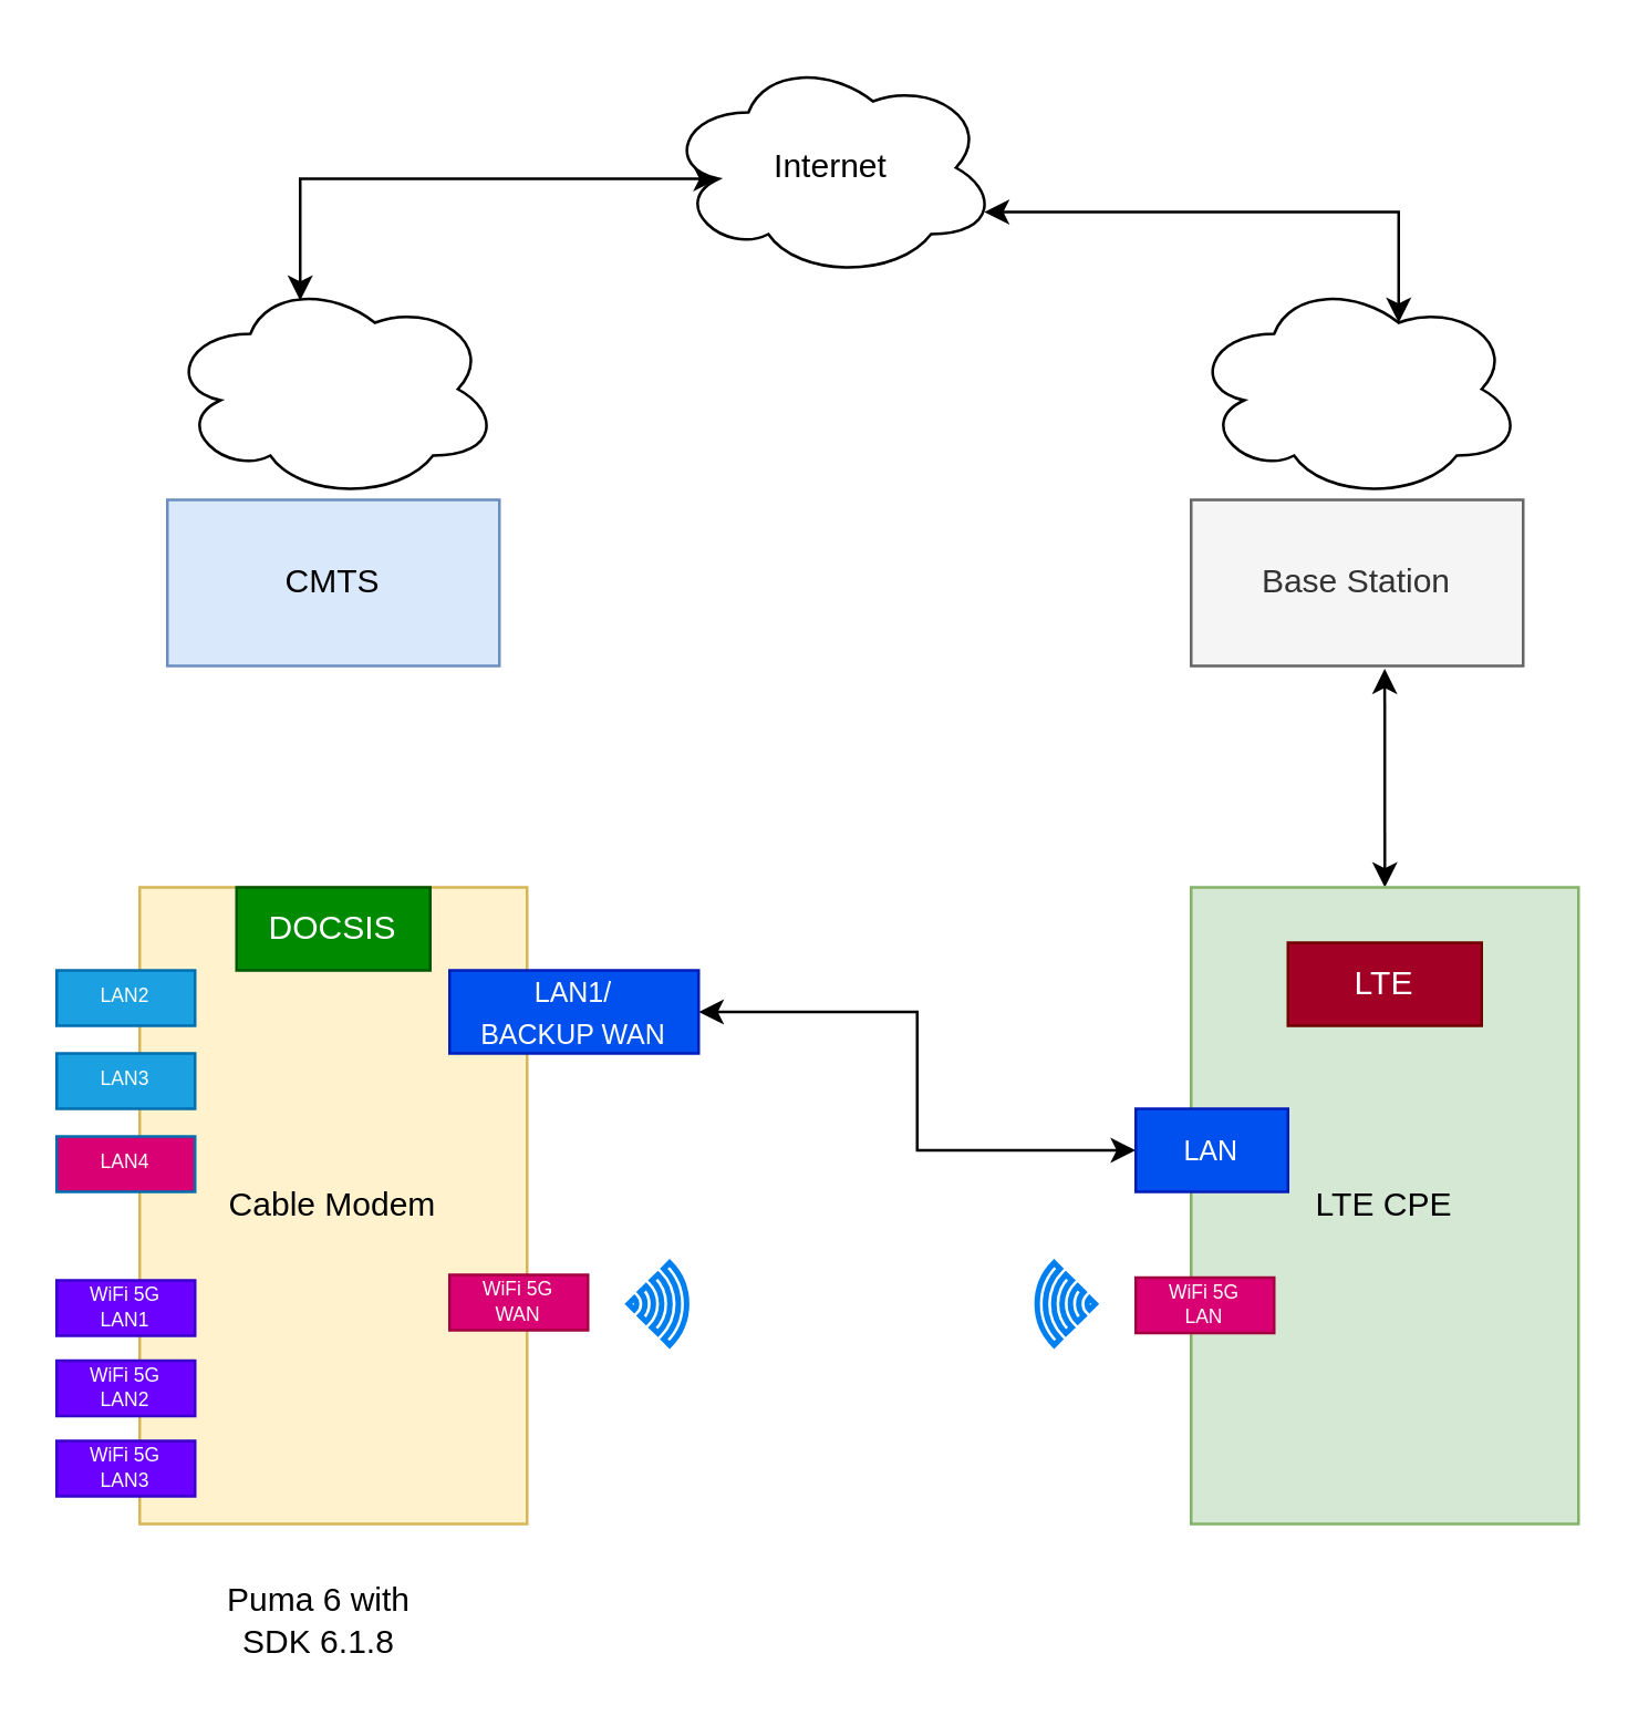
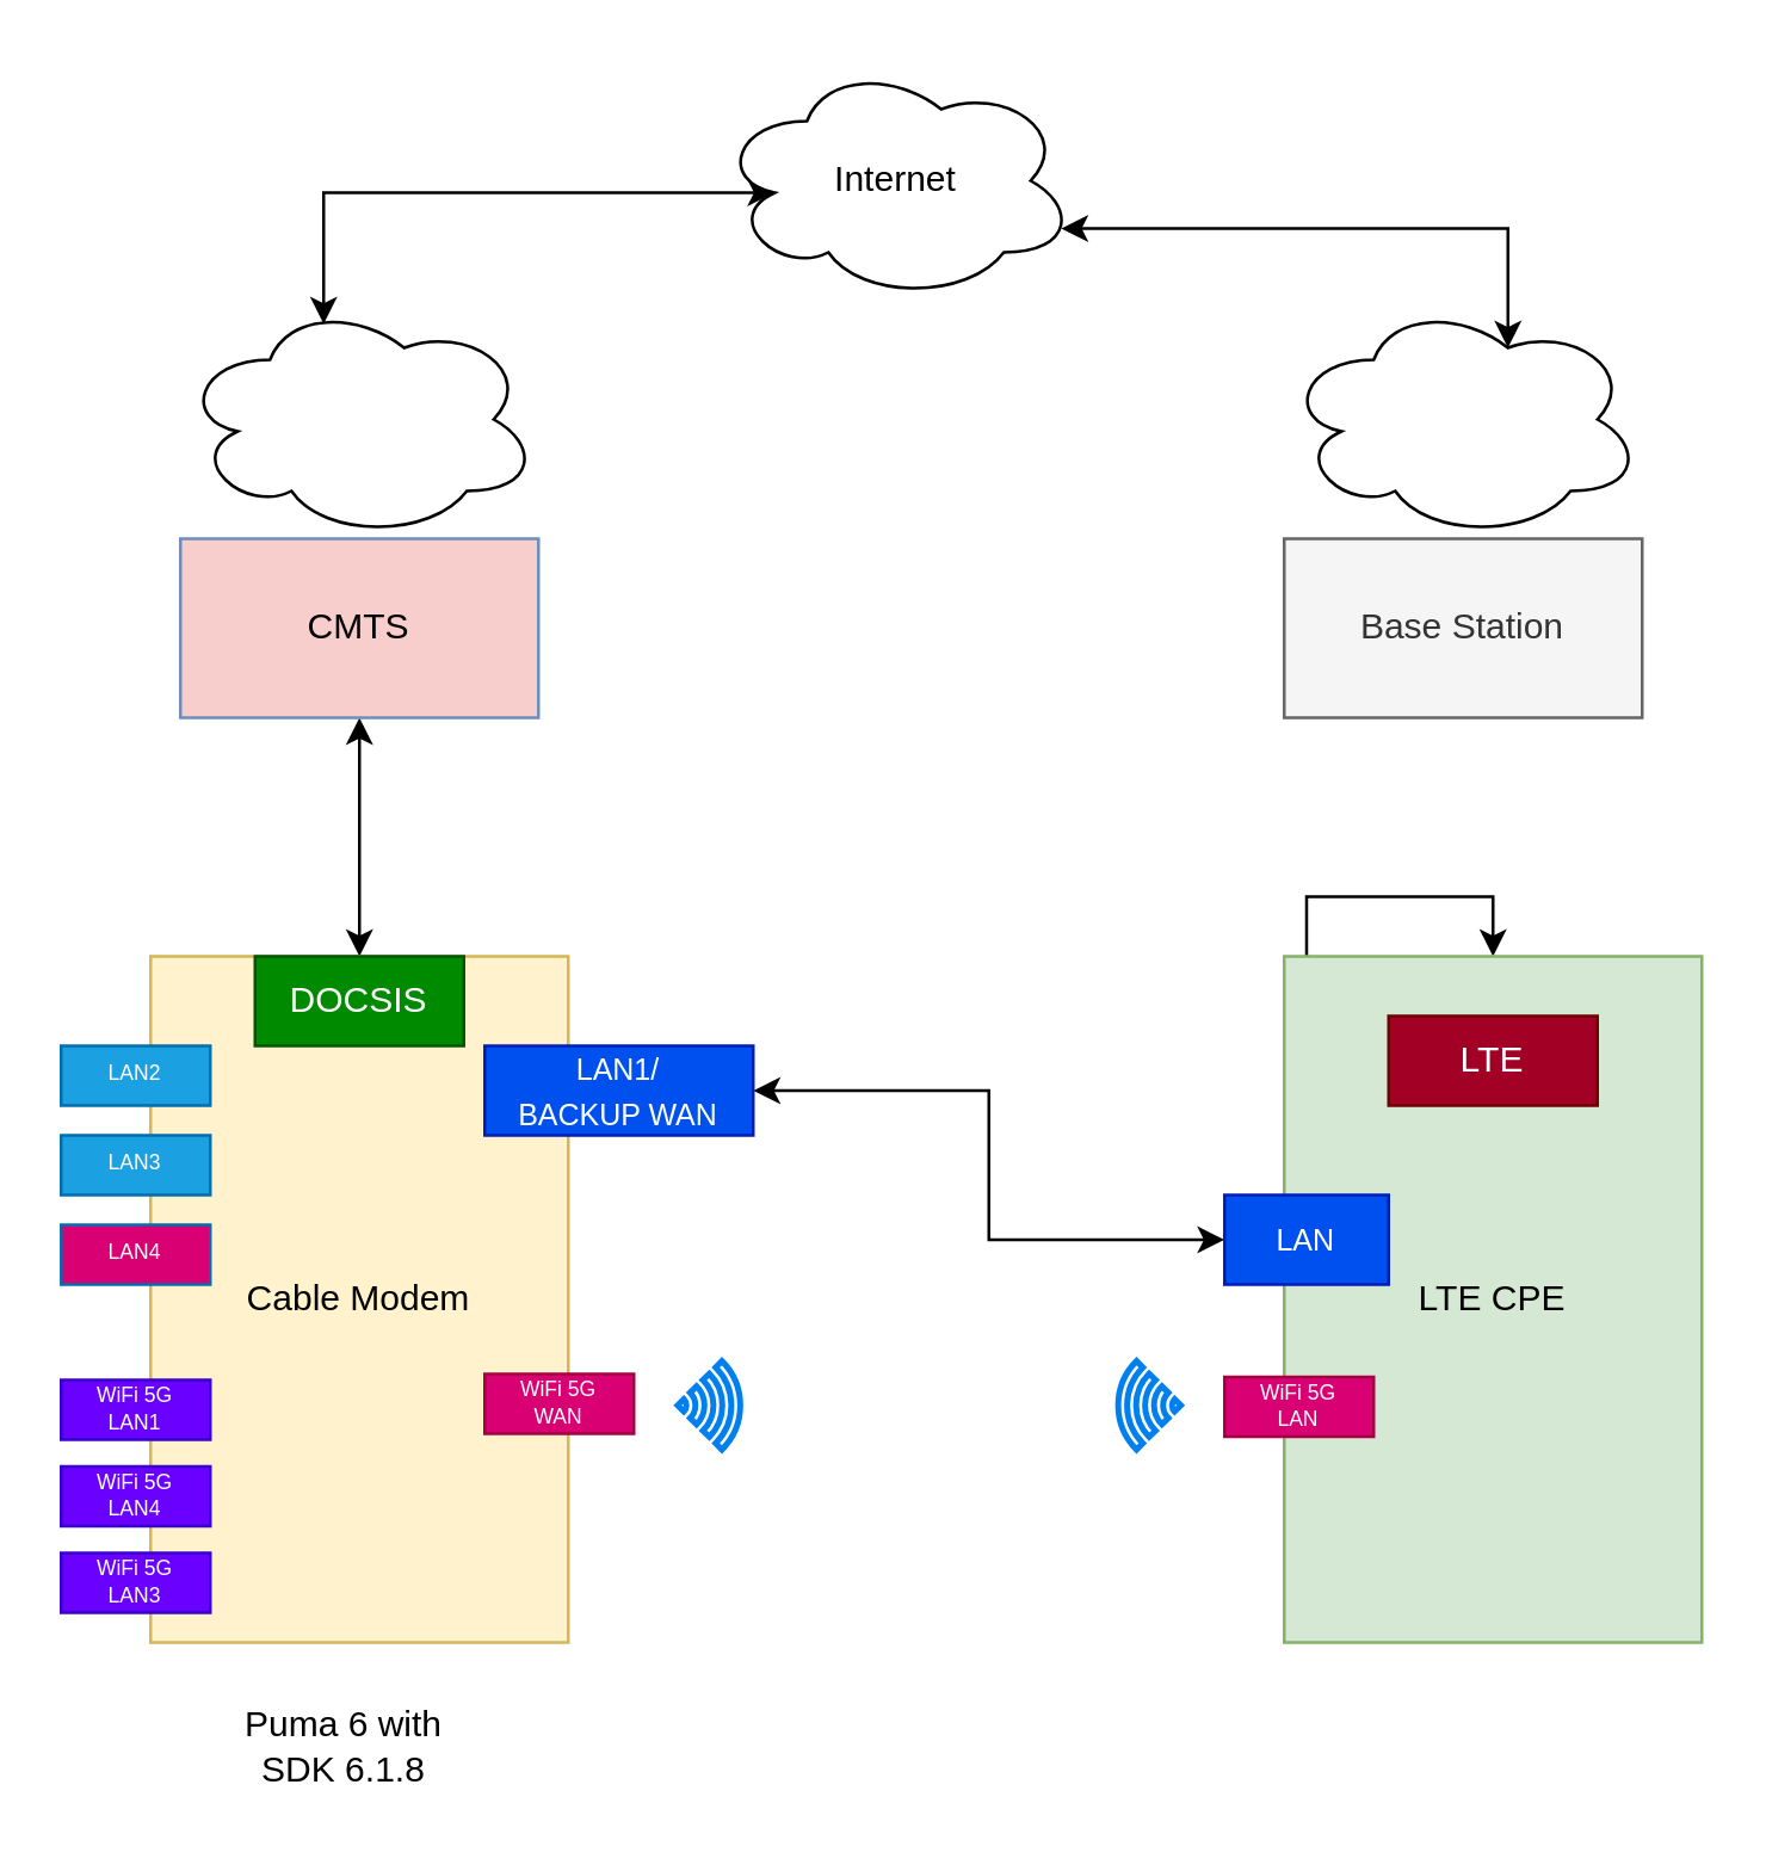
  <mxCell id="0" />
  <mxCell id="1" parent="0" />
+ <mxCell id="2" style="edgeStyle=orthogonalEdgeStyle;rounded=0;orthogonalLoop=1;jettySize=auto;html=1;exitX=0.5;exitY=0;exitDx=0;exitDy=0;entryX=0.5;entryY=1;entryDx=0;entryDy=0;startArrow=classic;startFill=1;" edge="1" parent="1" source="3" target="8"><mxGeometry relative="1" as="geometry" /></mxCell>
  <mxCell id="3" value="Cable Modem" style="rounded=0;whiteSpace=wrap;html=1;fillColor=#fff2cc;strokeColor=#d6b656;" vertex="1" parent="1"><mxGeometry x="50" y="320" width="140" height="230" as="geometry" /></mxCell>
- <mxCell id="4" style="edgeStyle=orthogonalEdgeStyle;rounded=0;orthogonalLoop=1;jettySize=auto;html=1;exitX=0.5;exitY=0;exitDx=0;exitDy=0;entryX=0.583;entryY=1.017;entryDx=0;entryDy=0;entryPerimeter=0;startArrow=classic;startFill=1;" edge="1" parent="1" source="5" target="11"><mxGeometry relative="1" as="geometry" /></mxCell>
+ <mxCell id="4" style="edgeStyle=orthogonalEdgeStyle;rounded=0;orthogonalLoop=1;jettySize=auto;html=1;exitX=0.5;exitY=0;exitDx=0;exitDy=0;startArrow=classic;startFill=1;" edge="1" parent="1" source="5" target="20"><mxGeometry relative="1" as="geometry" /></mxCell>
  <mxCell id="5" value="LTE CPE" style="rounded=0;whiteSpace=wrap;html=1;fillColor=#d5e8d4;strokeColor=#82b366;" vertex="1" parent="1"><mxGeometry x="430" y="320" width="140" height="230" as="geometry" /></mxCell>
  <mxCell id="6" style="edgeStyle=orthogonalEdgeStyle;rounded=0;orthogonalLoop=1;jettySize=auto;html=1;exitX=0.4;exitY=0.1;exitDx=0;exitDy=0;exitPerimeter=0;entryX=0.16;entryY=0.55;entryDx=0;entryDy=0;entryPerimeter=0;startArrow=classic;startFill=1;" edge="1" parent="1" source="7" target="12"><mxGeometry relative="1" as="geometry"><Array as="points"><mxPoint x="108" y="64" /></Array></mxGeometry></mxCell>
  <mxCell id="7" value="" style="ellipse;shape=cloud;whiteSpace=wrap;html=1;" vertex="1" parent="1"><mxGeometry x="60" y="100" width="120" height="80" as="geometry" /></mxCell>
- <mxCell id="8" value="CMTS" style="rounded=0;whiteSpace=wrap;html=1;fillColor=#dae8fc;strokeColor=#6c8ebf;" vertex="1" parent="1"><mxGeometry x="60" y="180" width="120" height="60" as="geometry" /></mxCell>
+ <mxCell id="8" value="CMTS" style="rounded=0;whiteSpace=wrap;html=1;fillColor=#f8cecc;strokeColor=#6c8ebf;" vertex="1" parent="1"><mxGeometry x="60" y="180" width="120" height="60" as="geometry" /></mxCell>
  <mxCell id="9" style="edgeStyle=orthogonalEdgeStyle;rounded=0;orthogonalLoop=1;jettySize=auto;html=1;exitX=0.625;exitY=0.2;exitDx=0;exitDy=0;exitPerimeter=0;entryX=0.96;entryY=0.7;entryDx=0;entryDy=0;entryPerimeter=0;startArrow=classic;startFill=1;" edge="1" parent="1" source="10" target="12"><mxGeometry relative="1" as="geometry"><Array as="points"><mxPoint x="505" y="76" /></Array></mxGeometry></mxCell>
  <mxCell id="10" value="" style="ellipse;shape=cloud;whiteSpace=wrap;html=1;" vertex="1" parent="1"><mxGeometry x="430" y="100" width="120" height="80" as="geometry" /></mxCell>
  <mxCell id="11" value="Base Station" style="rounded=0;whiteSpace=wrap;html=1;fillColor=#f5f5f5;strokeColor=#666666;fontColor=#333333;" vertex="1" parent="1"><mxGeometry x="430" y="180" width="120" height="60" as="geometry" /></mxCell>
  <mxCell id="12" value="Internet" style="ellipse;shape=cloud;whiteSpace=wrap;html=1;" vertex="1" parent="1"><mxGeometry x="240" y="20" width="120" height="80" as="geometry" /></mxCell>
  <mxCell id="13" style="edgeStyle=orthogonalEdgeStyle;rounded=0;orthogonalLoop=1;jettySize=auto;html=1;exitX=1;exitY=0.5;exitDx=0;exitDy=0;entryX=0;entryY=0.5;entryDx=0;entryDy=0;startArrow=classic;startFill=1;fontSize=7;" edge="1" parent="1" source="14" target="20"><mxGeometry relative="1" as="geometry" /></mxCell>
  <mxCell id="14" value="&lt;font style=&quot;font-size: 10px&quot;&gt;LAN1/&lt;br&gt;BACKUP WAN&lt;/font&gt;" style="rounded=0;whiteSpace=wrap;html=1;fillColor=#0050ef;strokeColor=#001DBC;fontColor=#ffffff;" vertex="1" parent="1"><mxGeometry x="162" y="350" width="90" height="30" as="geometry" /></mxCell>
  <mxCell id="15" value="LAN2" style="rounded=0;whiteSpace=wrap;html=1;fillColor=#1ba1e2;strokeColor=#006EAF;fontColor=#ffffff;fontSize=7;" vertex="1" parent="1"><mxGeometry x="20" y="350" width="50" height="20" as="geometry" /></mxCell>
  <mxCell id="16" value="DOCSIS" style="rounded=0;whiteSpace=wrap;html=1;fillColor=#008a00;strokeColor=#005700;fontColor=#ffffff;" vertex="1" parent="1"><mxGeometry x="85" y="320" width="70" height="30" as="geometry" /></mxCell>
  <mxCell id="17" value="LAN3" style="rounded=0;whiteSpace=wrap;html=1;fillColor=#1ba1e2;strokeColor=#006EAF;fontColor=#ffffff;fontSize=7;" vertex="1" parent="1"><mxGeometry x="20" y="380" width="50" height="20" as="geometry" /></mxCell>
  <mxCell id="18" value="LAN4" style="rounded=0;whiteSpace=wrap;html=1;fillColor=#d80073;strokeColor=#006EAF;fontColor=#ffffff;fontSize=7;" vertex="1" parent="1"><mxGeometry x="20" y="410" width="50" height="20" as="geometry" /></mxCell>
  <mxCell id="19" value="LTE" style="rounded=0;whiteSpace=wrap;html=1;fillColor=#a20025;strokeColor=#6F0000;fontColor=#ffffff;" vertex="1" parent="1"><mxGeometry x="465" y="340" width="70" height="30" as="geometry" /></mxCell>
  <mxCell id="20" value="&lt;font style=&quot;font-size: 10px&quot;&gt;LAN&lt;/font&gt;" style="rounded=0;whiteSpace=wrap;html=1;fillColor=#0050ef;strokeColor=#001DBC;fontColor=#ffffff;" vertex="1" parent="1"><mxGeometry x="410" y="400" width="55" height="30" as="geometry" /></mxCell>
  <mxCell id="21" value="Puma 6 with SDK 6.1.8" style="text;html=1;strokeColor=none;fillColor=none;align=center;verticalAlign=middle;whiteSpace=wrap;rounded=0;fontSize=12;" vertex="1" parent="1"><mxGeometry x="70" y="565" width="90" height="40" as="geometry" /></mxCell>
  <mxCell id="22" value="" style="html=1;verticalLabelPosition=bottom;align=center;labelBackgroundColor=#ffffff;verticalAlign=top;strokeWidth=2;strokeColor=#0080F0;shadow=0;dashed=0;shape=mxgraph.ios7.icons.wifi;pointerEvents=1;fontSize=12;rotation=90;" vertex="1" parent="1"><mxGeometry x="222.3" y="460" width="29.7" height="21" as="geometry" /></mxCell>
  <mxCell id="23" value="" style="html=1;verticalLabelPosition=bottom;align=center;labelBackgroundColor=#ffffff;verticalAlign=top;strokeWidth=2;strokeColor=#0080F0;shadow=0;dashed=0;shape=mxgraph.ios7.icons.wifi;pointerEvents=1;fontSize=12;rotation=-90;" vertex="1" parent="1"><mxGeometry x="370" y="460" width="29.7" height="21" as="geometry" /></mxCell>
  <mxCell id="24" value="WiFi 5G&lt;br&gt;LAN1" style="rounded=0;whiteSpace=wrap;html=1;fillColor=#6a00ff;strokeColor=#3700CC;fontColor=#ffffff;fontSize=7;" vertex="1" parent="1"><mxGeometry x="20" y="462" width="50" height="20" as="geometry" /></mxCell>
  <mxCell id="25" value="WiFi 5G&lt;br&gt;WAN" style="rounded=0;whiteSpace=wrap;html=1;fillColor=#d80073;strokeColor=#A50040;fontColor=#ffffff;fontSize=7;" vertex="1" parent="1"><mxGeometry x="162" y="460" width="50" height="20" as="geometry" /></mxCell>
  <mxCell id="26" value="WiFi 5G&lt;br&gt;LAN" style="rounded=0;whiteSpace=wrap;html=1;fillColor=#d80073;strokeColor=#A50040;fontColor=#ffffff;fontSize=7;" vertex="1" parent="1"><mxGeometry x="410" y="461" width="50" height="20" as="geometry" /></mxCell>
- <mxCell id="27" value="WiFi 5G&lt;br&gt;LAN2" style="rounded=0;whiteSpace=wrap;html=1;fillColor=#6a00ff;strokeColor=#3700CC;fontColor=#ffffff;fontSize=7;" vertex="1" parent="1"><mxGeometry x="20" y="491" width="50" height="20" as="geometry" /></mxCell>
+ <mxCell id="27" value="WiFi 5G&lt;br&gt;LAN4" style="rounded=0;whiteSpace=wrap;html=1;fillColor=#6a00ff;strokeColor=#3700CC;fontColor=#ffffff;fontSize=7;" vertex="1" parent="1"><mxGeometry x="20" y="491" width="50" height="20" as="geometry" /></mxCell>
  <mxCell id="28" value="WiFi 5G&lt;br&gt;LAN3" style="rounded=0;whiteSpace=wrap;html=1;fillColor=#6a00ff;strokeColor=#3700CC;fontColor=#ffffff;fontSize=7;" vertex="1" parent="1"><mxGeometry x="20" y="520" width="50" height="20" as="geometry" /></mxCell>
